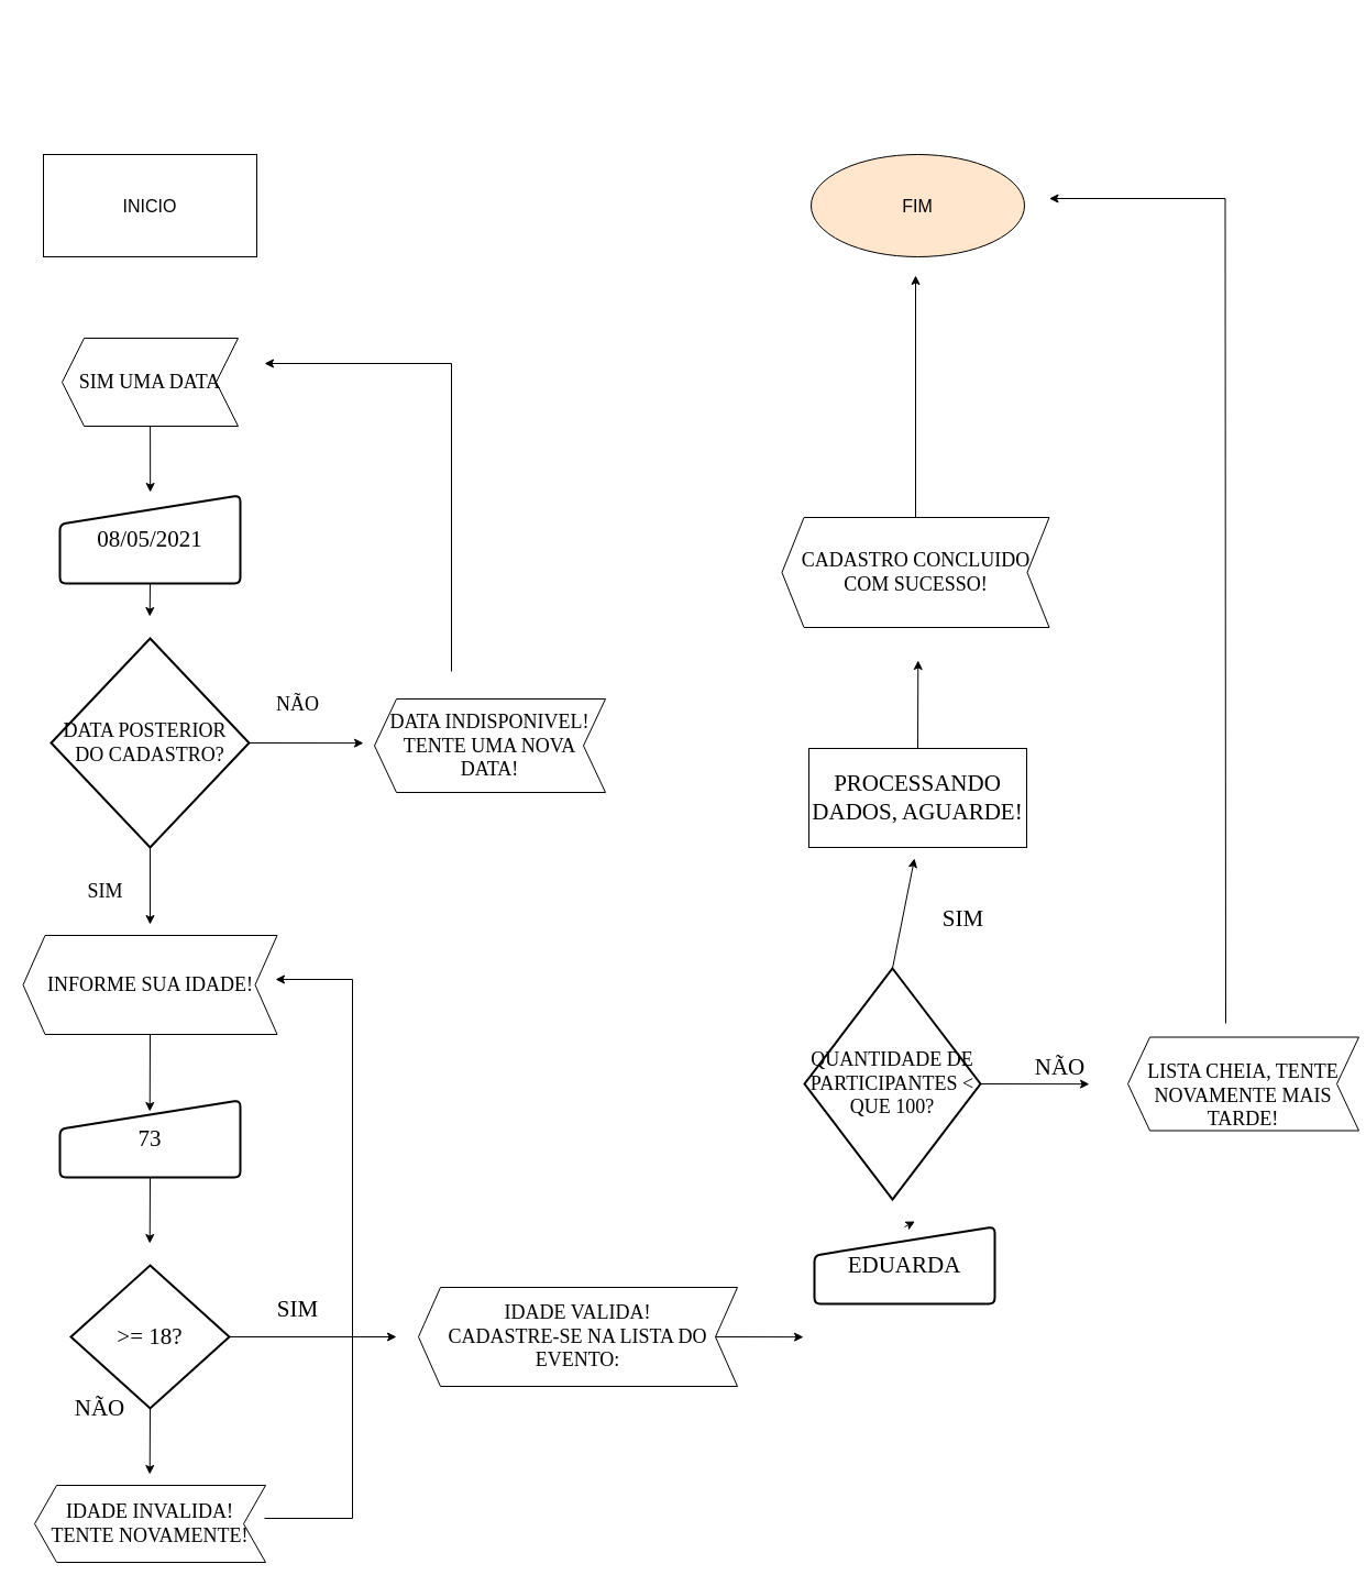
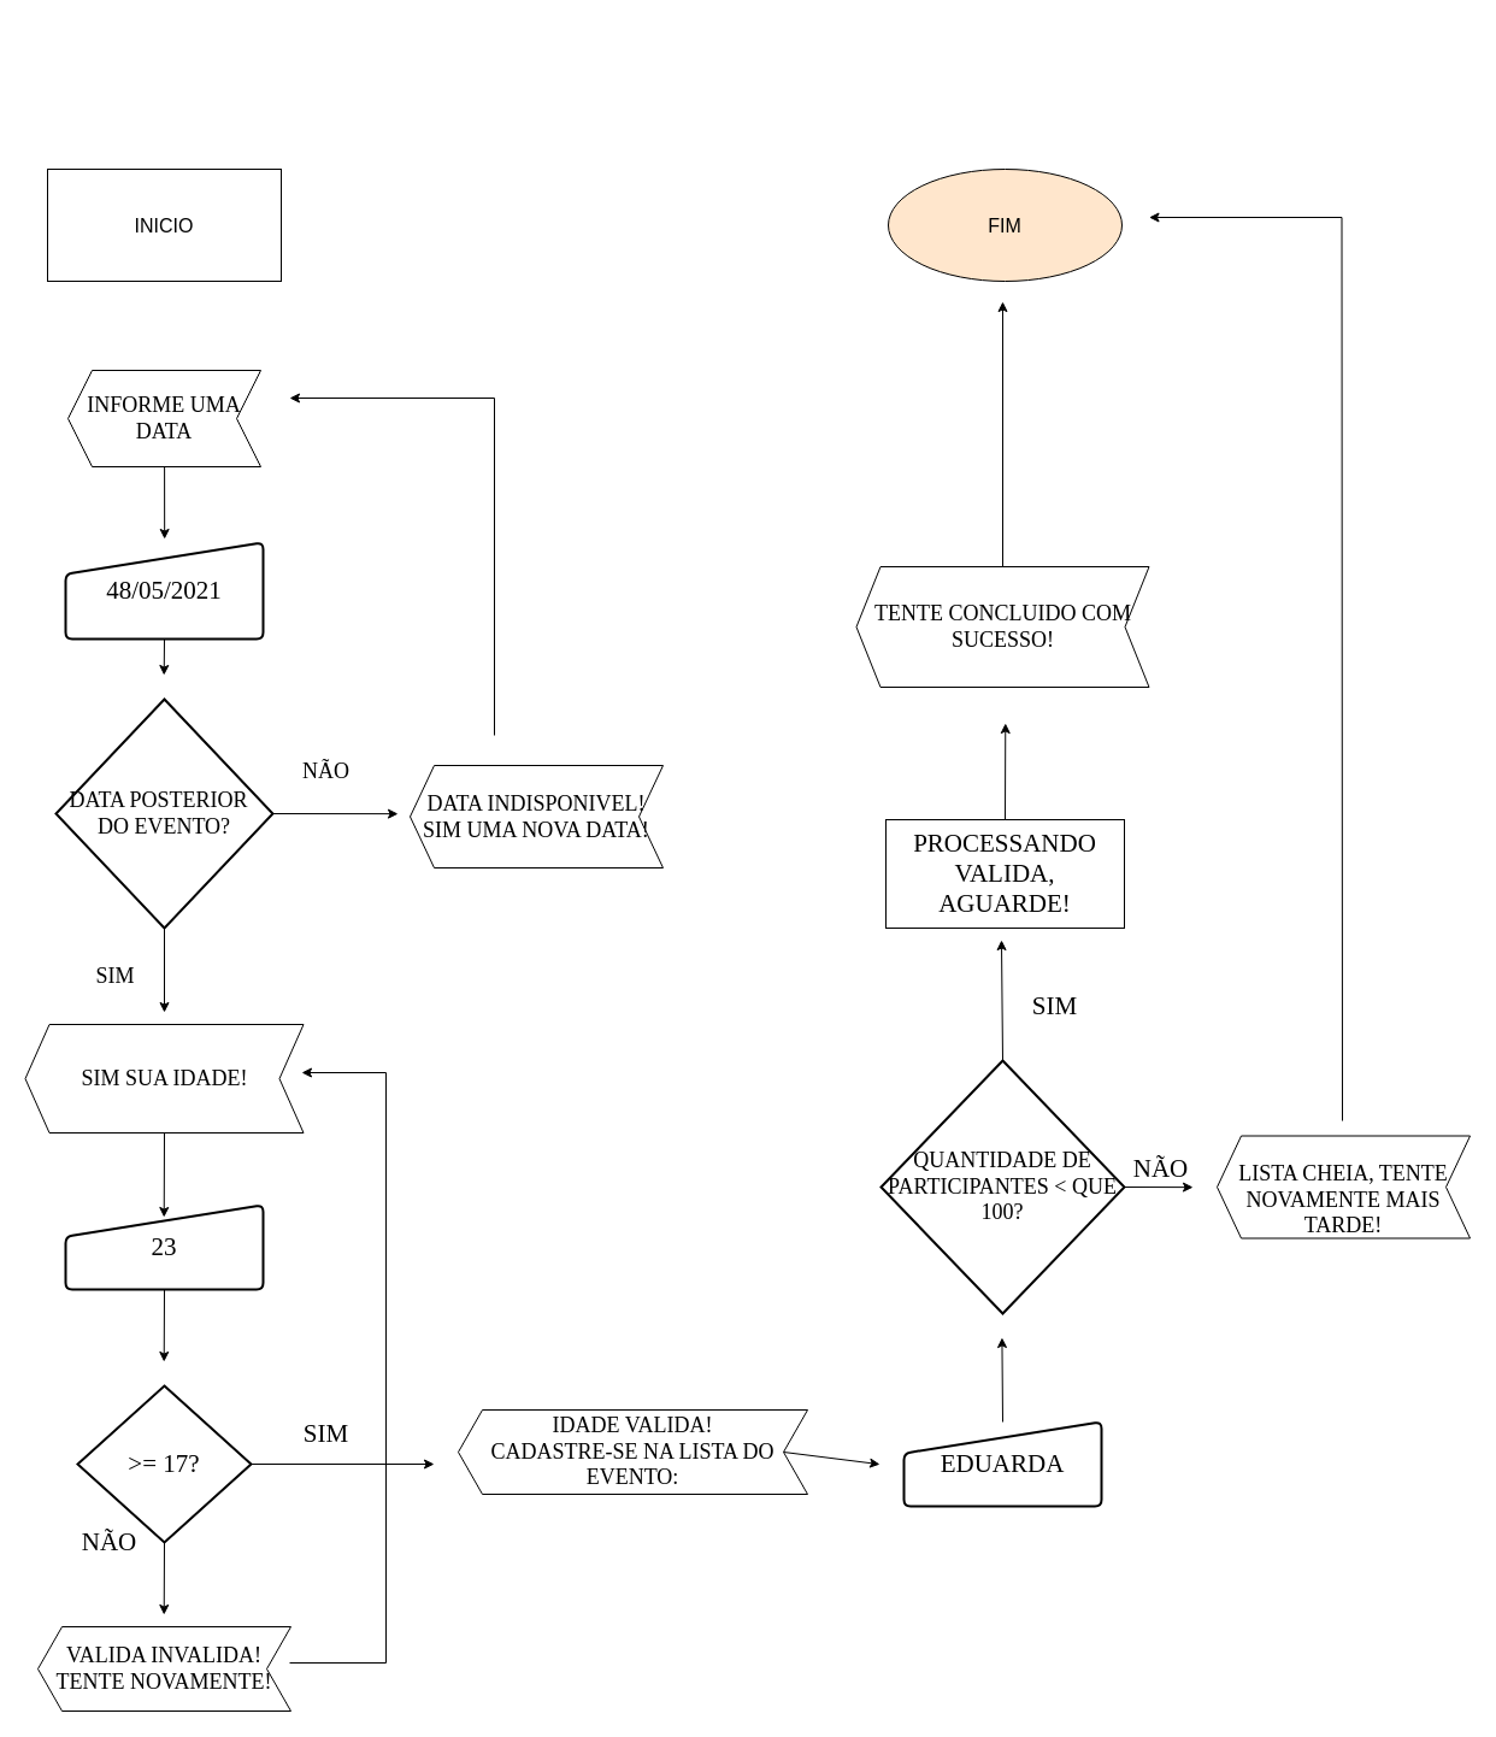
  <mxCell id="0" />
  <mxCell id="1" parent="0" />
  <mxCell id="2" value="&lt;font style=&quot;vertical-align: inherit&quot;&gt;&lt;font style=&quot;vertical-align: inherit&quot;&gt;&lt;font size=&quot;3&quot;&gt;INICIO&lt;/font&gt;&lt;br&gt;&lt;/font&gt;&lt;/font&gt;" style="whiteSpace=wrap;html=1;rounded=0;" parent="1" vertex="1"><mxGeometry x="39" y="140" width="194" height="93" as="geometry" /></mxCell>
  <mxCell id="3" style="edgeStyle=none;rounded=0;orthogonalLoop=1;jettySize=auto;html=1;exitX=0.5;exitY=1;exitDx=0;exitDy=0;fontFamily=Times New Roman;fontSize=18;" parent="1" source="4" edge="1"><mxGeometry relative="1" as="geometry"><mxPoint x="136.176" y="447" as="targetPoint" /></mxGeometry></mxCell>
- <mxCell id="4" value="&lt;font style=&quot;vertical-align: inherit&quot;&gt;&lt;font style=&quot;vertical-align: inherit&quot;&gt;SIM UMA DATA&lt;/font&gt;&lt;/font&gt;" style="shape=step;perimeter=stepPerimeter;whiteSpace=wrap;html=1;fixedSize=1;fontFamily=Times New Roman;fontSize=18;gradientColor=#ffffff;direction=west;" parent="1" vertex="1"><mxGeometry x="56" y="307" width="160" height="80" as="geometry" /></mxCell>
+ <mxCell id="4" value="&lt;font style=&quot;vertical-align: inherit&quot;&gt;&lt;font style=&quot;vertical-align: inherit&quot;&gt;INFORME UMA DATA&lt;/font&gt;&lt;/font&gt;" style="shape=step;perimeter=stepPerimeter;whiteSpace=wrap;html=1;fixedSize=1;fontFamily=Times New Roman;fontSize=18;gradientColor=#ffffff;direction=west;" parent="1" vertex="1"><mxGeometry x="56" y="307" width="160" height="80" as="geometry" /></mxCell>
  <mxCell id="5" style="edgeStyle=none;rounded=0;orthogonalLoop=1;jettySize=auto;html=1;exitX=0.5;exitY=1;exitDx=0;exitDy=0;fontFamily=Times New Roman;fontSize=18;" parent="1" source="6" edge="1"><mxGeometry relative="1" as="geometry"><mxPoint x="135.714" y="560" as="targetPoint" /></mxGeometry></mxCell>
- <mxCell id="6" value="&lt;font style=&quot;font-size: 21px&quot;&gt;08/05/2021&lt;/font&gt;" style="html=1;strokeWidth=2;shape=manualInput;whiteSpace=wrap;rounded=1;size=26;arcSize=11;fontFamily=Times New Roman;fontSize=18;gradientColor=#ffffff;" parent="1" vertex="1"><mxGeometry x="54" y="450" width="164" height="80" as="geometry" /></mxCell>
+ <mxCell id="6" value="&lt;font style=&quot;font-size: 21px&quot;&gt;48/05/2021&lt;/font&gt;" style="html=1;strokeWidth=2;shape=manualInput;whiteSpace=wrap;rounded=1;size=26;arcSize=11;fontFamily=Times New Roman;fontSize=18;gradientColor=#ffffff;" parent="1" vertex="1"><mxGeometry x="54" y="450" width="164" height="80" as="geometry" /></mxCell>
  <mxCell id="7" style="edgeStyle=none;rounded=0;orthogonalLoop=1;jettySize=auto;html=1;exitX=1;exitY=0.5;exitDx=0;exitDy=0;exitPerimeter=0;fontFamily=Times New Roman;fontSize=18;" parent="1" source="9" edge="1"><mxGeometry relative="1" as="geometry"><mxPoint x="330" y="675.143" as="targetPoint" /></mxGeometry></mxCell>
  <mxCell id="8" style="edgeStyle=none;rounded=0;orthogonalLoop=1;jettySize=auto;html=1;exitX=0.5;exitY=1;exitDx=0;exitDy=0;exitPerimeter=0;fontFamily=Times New Roman;fontSize=18;" parent="1" source="9" edge="1"><mxGeometry relative="1" as="geometry"><mxPoint x="136" y="840" as="targetPoint" /></mxGeometry></mxCell>
- <mxCell id="9" value="DATA POSTERIOR&amp;nbsp;&amp;nbsp;&lt;br&gt;DO CADASTRO?" style="strokeWidth=2;html=1;shape=mxgraph.flowchart.decision;whiteSpace=wrap;fontFamily=Times New Roman;fontSize=18;gradientColor=#ffffff;" parent="1" vertex="1"><mxGeometry x="46" y="580" width="180" height="190" as="geometry" /></mxCell>
+ <mxCell id="9" value="DATA POSTERIOR&amp;nbsp;&amp;nbsp;&lt;br&gt;DO EVENTO?" style="strokeWidth=2;html=1;shape=mxgraph.flowchart.decision;whiteSpace=wrap;fontFamily=Times New Roman;fontSize=18;gradientColor=#ffffff;" parent="1" vertex="1"><mxGeometry x="46" y="580" width="180" height="190" as="geometry" /></mxCell>
  <mxCell id="10" value="NÃO" style="text;html=1;align=center;verticalAlign=middle;resizable=0;points=[];autosize=1;strokeColor=none;fillColor=none;fontSize=18;fontFamily=Times New Roman;" parent="1" vertex="1"><mxGeometry x="245" y="625" width="50" height="30" as="geometry" /></mxCell>
- <mxCell id="11" value="DATA INDISPONIVEL!&lt;br&gt;TENTE UMA NOVA DATA!" style="shape=step;perimeter=stepPerimeter;whiteSpace=wrap;html=1;fixedSize=1;fontFamily=Times New Roman;fontSize=18;gradientColor=#ffffff;gradientDirection=south;direction=west;" parent="1" vertex="1"><mxGeometry x="340" y="635" width="210" height="85" as="geometry" /></mxCell>
+ <mxCell id="11" value="DATA INDISPONIVEL!&lt;br&gt;SIM UMA NOVA DATA!" style="shape=step;perimeter=stepPerimeter;whiteSpace=wrap;html=1;fixedSize=1;fontFamily=Times New Roman;fontSize=18;gradientColor=#ffffff;gradientDirection=south;direction=west;" parent="1" vertex="1"><mxGeometry x="340" y="635" width="210" height="85" as="geometry" /></mxCell>
  <mxCell id="12" value="" style="edgeStyle=elbowEdgeStyle;elbow=horizontal;endArrow=classic;html=1;rounded=0;fontFamily=Times New Roman;fontSize=18;" parent="1" edge="1"><mxGeometry width="50" height="50" relative="1" as="geometry"><mxPoint x="410" y="610" as="sourcePoint" /><mxPoint x="240" y="330" as="targetPoint" /><Array as="points"><mxPoint x="410" y="530" /></Array></mxGeometry></mxCell>
  <mxCell id="13" value="SIM" style="text;html=1;align=center;verticalAlign=middle;resizable=0;points=[];autosize=1;strokeColor=none;fillColor=none;fontSize=18;fontFamily=Times New Roman;" parent="1" vertex="1"><mxGeometry x="70" y="795" width="50" height="30" as="geometry" /></mxCell>
  <mxCell id="14" style="edgeStyle=none;rounded=0;orthogonalLoop=1;jettySize=auto;html=1;exitX=0.5;exitY=0;exitDx=0;exitDy=0;fontFamily=Times New Roman;fontSize=18;" parent="1" source="15" edge="1"><mxGeometry relative="1" as="geometry"><mxPoint x="135.714" y="1010" as="targetPoint" /></mxGeometry></mxCell>
- <mxCell id="15" value="INFORME SUA IDADE!" style="shape=step;perimeter=stepPerimeter;whiteSpace=wrap;html=1;fixedSize=1;fontFamily=Times New Roman;fontSize=18;gradientColor=#ffffff;gradientDirection=south;direction=west;" parent="1" vertex="1"><mxGeometry x="20.5" y="850" width="231" height="90" as="geometry" /></mxCell>
+ <mxCell id="15" value="SIM SUA IDADE!" style="shape=step;perimeter=stepPerimeter;whiteSpace=wrap;html=1;fixedSize=1;fontFamily=Times New Roman;fontSize=18;gradientColor=#ffffff;gradientDirection=south;direction=west;" parent="1" vertex="1"><mxGeometry x="20.5" y="850" width="231" height="90" as="geometry" /></mxCell>
  <mxCell id="16" style="edgeStyle=none;rounded=0;orthogonalLoop=1;jettySize=auto;html=1;exitX=0.5;exitY=1;exitDx=0;exitDy=0;fontFamily=Times New Roman;fontSize=21;" parent="1" source="17" edge="1"><mxGeometry relative="1" as="geometry"><mxPoint x="135.714" y="1130" as="targetPoint" /></mxGeometry></mxCell>
- <mxCell id="17" value="&lt;font style=&quot;font-size: 21px&quot;&gt;73&lt;/font&gt;" style="html=1;strokeWidth=2;shape=manualInput;whiteSpace=wrap;rounded=1;size=26;arcSize=11;fontFamily=Times New Roman;fontSize=18;gradientColor=#ffffff;" parent="1" vertex="1"><mxGeometry x="54" y="1000" width="164" height="70" as="geometry" /></mxCell>
+ <mxCell id="17" value="&lt;font style=&quot;font-size: 21px&quot;&gt;23&lt;/font&gt;" style="html=1;strokeWidth=2;shape=manualInput;whiteSpace=wrap;rounded=1;size=26;arcSize=11;fontFamily=Times New Roman;fontSize=18;gradientColor=#ffffff;" parent="1" vertex="1"><mxGeometry x="54" y="1000" width="164" height="70" as="geometry" /></mxCell>
  <mxCell id="18" style="edgeStyle=none;rounded=0;orthogonalLoop=1;jettySize=auto;html=1;exitX=1;exitY=0.5;exitDx=0;exitDy=0;exitPerimeter=0;fontFamily=Times New Roman;fontSize=21;" parent="1" source="20" edge="1"><mxGeometry relative="1" as="geometry"><mxPoint x="360" y="1215" as="targetPoint" /></mxGeometry></mxCell>
  <mxCell id="19" style="edgeStyle=none;rounded=0;orthogonalLoop=1;jettySize=auto;html=1;exitX=0.5;exitY=1;exitDx=0;exitDy=0;exitPerimeter=0;fontFamily=Times New Roman;fontSize=21;" parent="1" source="20" edge="1"><mxGeometry relative="1" as="geometry"><mxPoint x="135.714" y="1340" as="targetPoint" /></mxGeometry></mxCell>
- <mxCell id="20" value="&amp;gt;= 18?" style="strokeWidth=2;html=1;shape=mxgraph.flowchart.decision;whiteSpace=wrap;fontFamily=Times New Roman;fontSize=21;gradientColor=#ffffff;gradientDirection=south;" parent="1" vertex="1"><mxGeometry x="64" y="1150" width="144" height="130" as="geometry" /></mxCell>
+ <mxCell id="20" value="&amp;gt;= 17?" style="strokeWidth=2;html=1;shape=mxgraph.flowchart.decision;whiteSpace=wrap;fontFamily=Times New Roman;fontSize=21;gradientColor=#ffffff;gradientDirection=south;" parent="1" vertex="1"><mxGeometry x="64" y="1150" width="144" height="130" as="geometry" /></mxCell>
  <mxCell id="21" value="NÃO" style="text;html=1;align=center;verticalAlign=middle;resizable=0;points=[];autosize=1;strokeColor=none;fillColor=none;fontSize=21;fontFamily=Times New Roman;" parent="1" vertex="1"><mxGeometry x="60" y="1265" width="60" height="30" as="geometry" /></mxCell>
- <mxCell id="22" value="IDADE INVALIDA!&lt;br&gt;TENTE NOVAMENTE!" style="shape=step;perimeter=stepPerimeter;whiteSpace=wrap;html=1;fixedSize=1;fontFamily=Times New Roman;fontSize=18;gradientColor=#ffffff;gradientDirection=south;direction=west;" parent="1" vertex="1"><mxGeometry x="31" y="1350" width="210" height="70" as="geometry" /></mxCell>
+ <mxCell id="22" value="VALIDA INVALIDA!&lt;br&gt;TENTE NOVAMENTE!" style="shape=step;perimeter=stepPerimeter;whiteSpace=wrap;html=1;fixedSize=1;fontFamily=Times New Roman;fontSize=18;gradientColor=#ffffff;gradientDirection=south;direction=west;" parent="1" vertex="1"><mxGeometry x="31" y="1350" width="210" height="70" as="geometry" /></mxCell>
  <mxCell id="23" value="" style="edgeStyle=elbowEdgeStyle;elbow=horizontal;endArrow=classic;html=1;rounded=0;fontFamily=Times New Roman;fontSize=18;" parent="1" edge="1"><mxGeometry width="50" height="50" relative="1" as="geometry"><mxPoint x="240" y="1380" as="sourcePoint" /><mxPoint x="250" y="890" as="targetPoint" /><Array as="points"><mxPoint x="320" y="1090" /></Array></mxGeometry></mxCell>
  <mxCell id="24" value="SIM" style="text;html=1;align=center;verticalAlign=middle;resizable=0;points=[];autosize=1;strokeColor=none;fillColor=none;fontSize=21;fontFamily=Times New Roman;" parent="1" vertex="1"><mxGeometry x="245" y="1175" width="50" height="30" as="geometry" /></mxCell>
  <mxCell id="25" style="edgeStyle=none;rounded=0;orthogonalLoop=1;jettySize=auto;html=1;exitX=0;exitY=0.5;exitDx=0;exitDy=0;fontFamily=Times New Roman;fontSize=21;" parent="1" source="26" edge="1"><mxGeometry relative="1" as="geometry"><mxPoint x="730" y="1215.143" as="targetPoint" /></mxGeometry></mxCell>
- <mxCell id="26" value="IDADE VALIDA!&lt;br&gt;CADASTRE-SE NA LISTA DO EVENTO:" style="shape=step;perimeter=stepPerimeter;whiteSpace=wrap;html=1;fixedSize=1;fontFamily=Times New Roman;fontSize=18;gradientColor=#ffffff;gradientDirection=south;direction=west;" parent="1" vertex="1"><mxGeometry x="380" y="1170" width="290" height="90" as="geometry" /></mxCell>
+ <mxCell id="26" value="IDADE VALIDA!&lt;br&gt;CADASTRE-SE NA LISTA DO EVENTO:" style="shape=step;perimeter=stepPerimeter;whiteSpace=wrap;html=1;fixedSize=1;fontFamily=Times New Roman;fontSize=18;gradientColor=#ffffff;gradientDirection=south;direction=west;" parent="1" vertex="1"><mxGeometry x="380" y="1170" width="290" height="70" as="geometry" /></mxCell>
  <mxCell id="27" style="edgeStyle=none;rounded=0;orthogonalLoop=1;jettySize=auto;html=1;exitX=0.5;exitY=0;exitDx=0;exitDy=0;fontFamily=Times New Roman;fontSize=21;" parent="1" source="28" edge="1"><mxGeometry relative="1" as="geometry"><mxPoint x="831.429" y="1110" as="targetPoint" /></mxGeometry></mxCell>
- <mxCell id="28" value="&lt;span style=&quot;font-size: 21px&quot;&gt;EDUARDA&lt;/span&gt;" style="html=1;strokeWidth=2;shape=manualInput;whiteSpace=wrap;rounded=1;size=26;arcSize=11;fontFamily=Times New Roman;fontSize=18;gradientColor=#ffffff;" parent="1" vertex="1"><mxGeometry x="740" y="1115" width="164" height="70" as="geometry" /></mxCell>
+ <mxCell id="28" value="&lt;span style=&quot;font-size: 21px&quot;&gt;EDUARDA&lt;/span&gt;" style="html=1;strokeWidth=2;shape=manualInput;whiteSpace=wrap;rounded=1;size=26;arcSize=11;fontFamily=Times New Roman;fontSize=18;gradientColor=#ffffff;" parent="1" vertex="1"><mxGeometry x="750" y="1180" width="164" height="70" as="geometry" /></mxCell>
  <mxCell id="29" style="edgeStyle=none;rounded=0;orthogonalLoop=1;jettySize=auto;html=1;exitX=0.5;exitY=0;exitDx=0;exitDy=0;exitPerimeter=0;fontFamily=Times New Roman;fontSize=21;" parent="1" source="31" edge="1"><mxGeometry relative="1" as="geometry"><mxPoint x="831" y="780" as="targetPoint" /></mxGeometry></mxCell>
  <mxCell id="30" style="edgeStyle=none;rounded=0;orthogonalLoop=1;jettySize=auto;html=1;exitX=1;exitY=0.5;exitDx=0;exitDy=0;exitPerimeter=0;fontFamily=Times New Roman;fontSize=21;" parent="1" source="31" edge="1"><mxGeometry relative="1" as="geometry"><mxPoint x="990" y="985.143" as="targetPoint" /></mxGeometry></mxCell>
- <mxCell id="31" value="QUANTIDADE DE PARTICIPANTES &amp;lt; QUE 100?" style="strokeWidth=2;html=1;shape=mxgraph.flowchart.decision;whiteSpace=wrap;fontFamily=Times New Roman;fontSize=18;gradientColor=#ffffff;" parent="1" vertex="1"><mxGeometry x="731" y="880" width="160" height="210" as="geometry" /></mxCell>
+ <mxCell id="31" value="QUANTIDADE DE PARTICIPANTES &amp;lt; QUE 100?" style="strokeWidth=2;html=1;shape=mxgraph.flowchart.decision;whiteSpace=wrap;fontFamily=Times New Roman;fontSize=18;gradientColor=#ffffff;" parent="1" vertex="1"><mxGeometry x="731" y="880" width="202" height="210" as="geometry" /></mxCell>
  <mxCell id="32" value="NÃO" style="text;html=1;align=center;verticalAlign=middle;resizable=0;points=[];autosize=1;strokeColor=none;fillColor=none;fontSize=21;fontFamily=Times New Roman;" parent="1" vertex="1"><mxGeometry x="933" y="955" width="60" height="30" as="geometry" /></mxCell>
- <mxCell id="33" value="&lt;br&gt;LISTA CHEIA, TENTE NOVAMENTE MAIS TARDE!" style="shape=step;perimeter=stepPerimeter;whiteSpace=wrap;html=1;fixedSize=1;fontFamily=Times New Roman;fontSize=18;gradientColor=#ffffff;gradientDirection=south;direction=west;" parent="1" vertex="1"><mxGeometry x="1025" y="942.5" width="210" height="85" as="geometry" /></mxCell>
+ <mxCell id="33" value="&lt;br&gt;LISTA CHEIA, TENTE NOVAMENTE MAIS TARDE!" style="shape=step;perimeter=stepPerimeter;whiteSpace=wrap;html=1;fixedSize=1;fontFamily=Times New Roman;fontSize=18;gradientColor=#ffffff;gradientDirection=south;direction=west;" parent="1" vertex="1"><mxGeometry x="1010" y="942.5" width="210" height="85" as="geometry" /></mxCell>
  <mxCell id="34" value="SIM" style="text;html=1;align=center;verticalAlign=middle;resizable=0;points=[];autosize=1;strokeColor=none;fillColor=none;fontSize=21;fontFamily=Times New Roman;" parent="1" vertex="1"><mxGeometry x="850" y="820" width="50" height="30" as="geometry" /></mxCell>
  <mxCell id="35" style="edgeStyle=none;rounded=0;orthogonalLoop=1;jettySize=auto;html=1;exitX=0.5;exitY=0;exitDx=0;exitDy=0;fontFamily=Times New Roman;fontSize=21;" parent="1" source="36" edge="1"><mxGeometry relative="1" as="geometry"><mxPoint x="834.286" y="600" as="targetPoint" /></mxGeometry></mxCell>
- <mxCell id="36" value="PROCESSANDO DADOS, AGUARDE!" style="rounded=0;whiteSpace=wrap;html=1;fontFamily=Times New Roman;fontSize=21;gradientColor=#ffffff;gradientDirection=south;" parent="1" vertex="1"><mxGeometry x="735" y="680" width="198" height="90" as="geometry" /></mxCell>
+ <mxCell id="36" value="PROCESSANDO VALIDA, AGUARDE!" style="rounded=0;whiteSpace=wrap;html=1;fontFamily=Times New Roman;fontSize=21;gradientColor=#ffffff;gradientDirection=south;" parent="1" vertex="1"><mxGeometry x="735" y="680" width="198" height="90" as="geometry" /></mxCell>
  <mxCell id="37" style="edgeStyle=none;rounded=0;orthogonalLoop=1;jettySize=auto;html=1;exitX=0.5;exitY=1;exitDx=0;exitDy=0;fontFamily=Times New Roman;fontSize=21;" parent="1" source="38" edge="1"><mxGeometry relative="1" as="geometry"><mxPoint x="832" y="250" as="targetPoint" /></mxGeometry></mxCell>
- <mxCell id="38" value="CADASTRO CONCLUIDO COM SUCESSO!" style="shape=step;perimeter=stepPerimeter;whiteSpace=wrap;html=1;fixedSize=1;fontFamily=Times New Roman;fontSize=18;gradientColor=#ffffff;gradientDirection=south;direction=west;" parent="1" vertex="1"><mxGeometry x="710.5" y="470" width="243" height="100" as="geometry" /></mxCell>
+ <mxCell id="38" value="TENTE CONCLUIDO COM SUCESSO!" style="shape=step;perimeter=stepPerimeter;whiteSpace=wrap;html=1;fixedSize=1;fontFamily=Times New Roman;fontSize=18;gradientColor=#ffffff;gradientDirection=south;direction=west;" parent="1" vertex="1"><mxGeometry x="710.5" y="470" width="243" height="100" as="geometry" /></mxCell>
  <mxCell id="39" value="&lt;font style=&quot;vertical-align: inherit&quot;&gt;&lt;font style=&quot;vertical-align: inherit&quot;&gt;&lt;font size=&quot;3&quot;&gt;FIM&lt;/font&gt;&lt;br&gt;&lt;/font&gt;&lt;/font&gt;" style="ellipse;whiteSpace=wrap;html=1;fillColor=#ffe6cc;" parent="1" vertex="1"><mxGeometry x="737" y="140" width="194" height="93" as="geometry" /></mxCell>
  <mxCell id="40" value="" style="edgeStyle=elbowEdgeStyle;elbow=horizontal;endArrow=classic;html=1;rounded=0;fontFamily=Times New Roman;fontSize=18;" parent="1" edge="1"><mxGeometry width="50" height="50" relative="1" as="geometry"><mxPoint x="1114" y="930" as="sourcePoint" /><mxPoint x="953.5" y="180" as="targetPoint" /><Array as="points"><mxPoint x="1113.5" y="20" /></Array></mxGeometry></mxCell>
